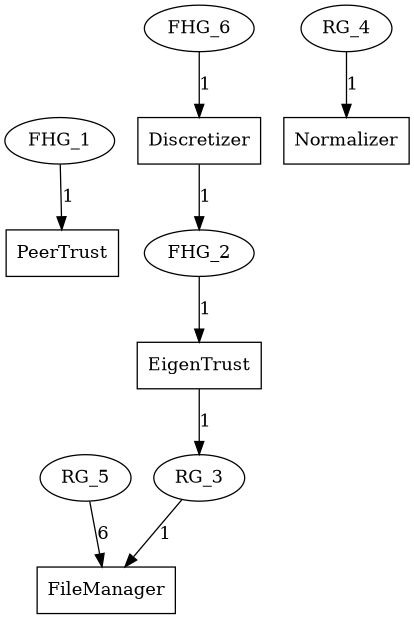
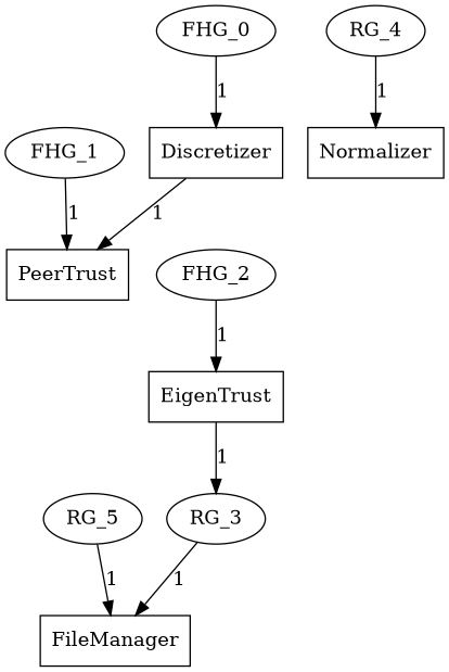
  digraph {
    Discretizer [shape=box]
    FHG_2
    EigenTrust [shape=box]
-   FHG_0 [label=FHG_6]
+   FHG_0
    RG_3
    FileManager [shape=box]
    PeerTrust [shape=box]
    Normalizer [shape=box]
    RG_4
    FHG_1
    RG_5
-   Discretizer -> FHG_2 [label=1]
+   Discretizer -> PeerTrust [label=1]
    FHG_2 -> EigenTrust [label=1]
    EigenTrust -> RG_3 [label=1]
    FHG_0 -> Discretizer [label=1]
    RG_3 -> FileManager [label=1]
    RG_4 -> Normalizer [label=1]
    FHG_1 -> PeerTrust [label=1]
-   RG_5 -> FileManager [label=6]
+   RG_5 -> FileManager [label=1]
  }
